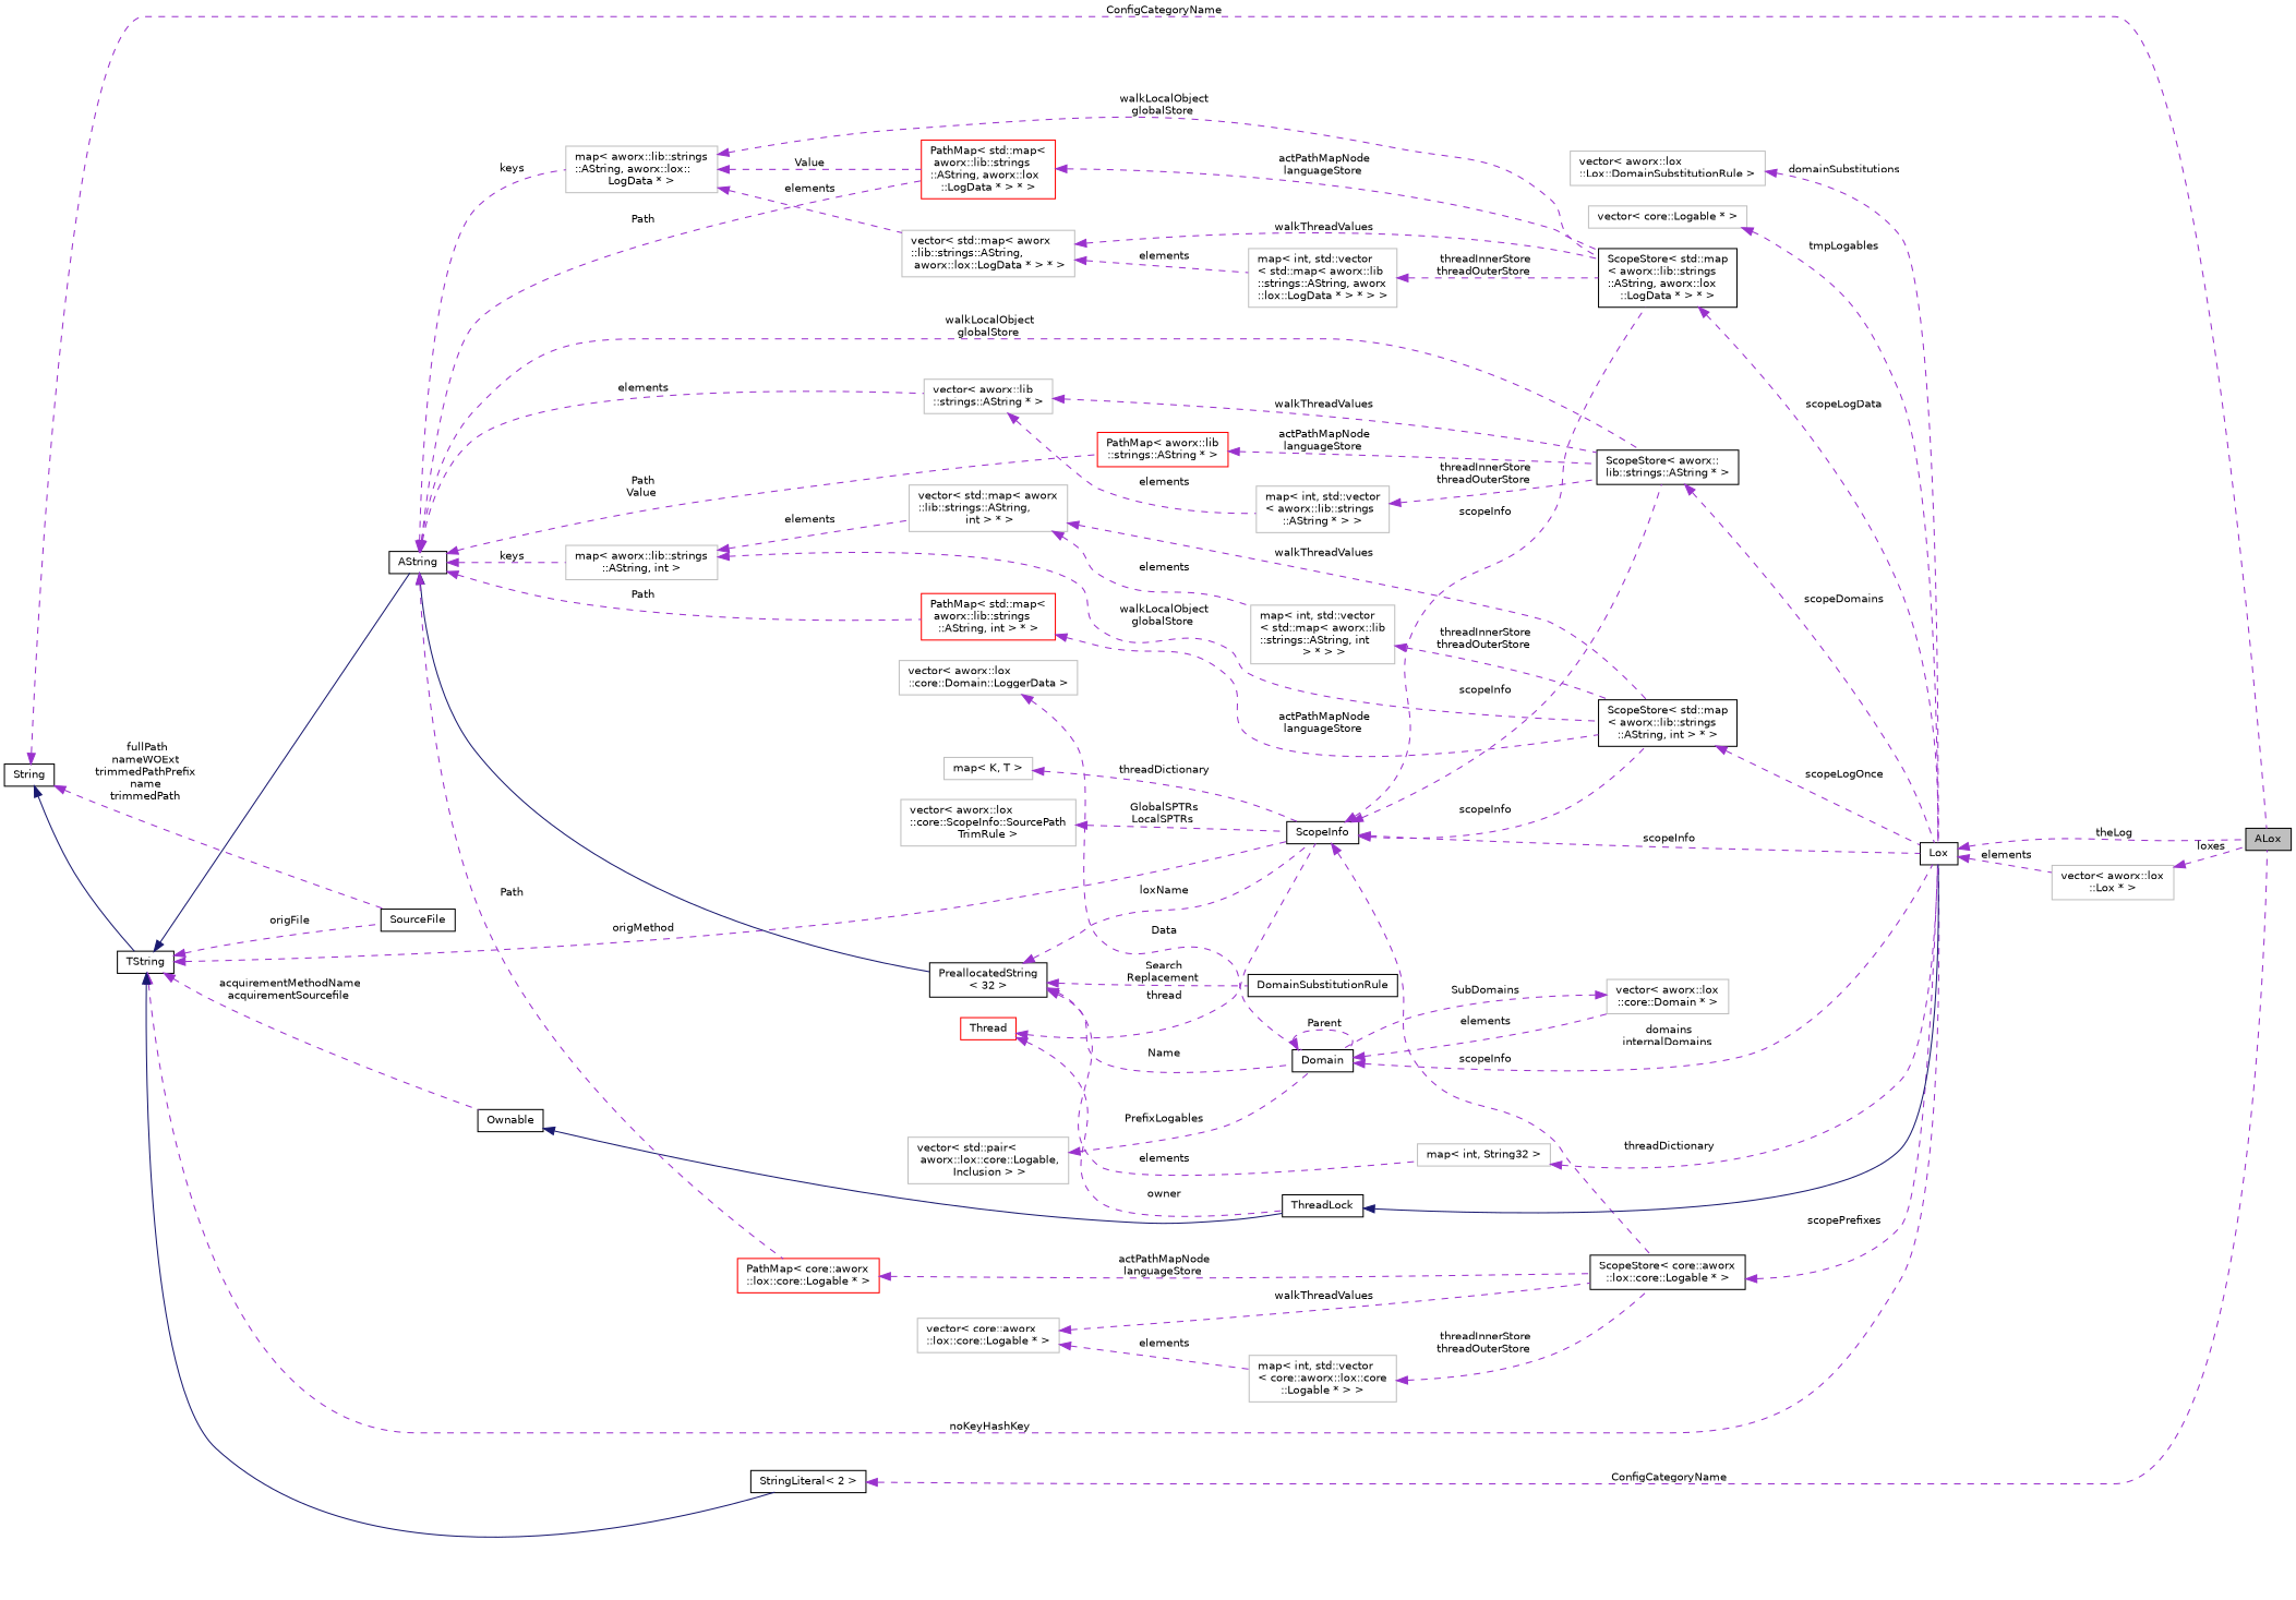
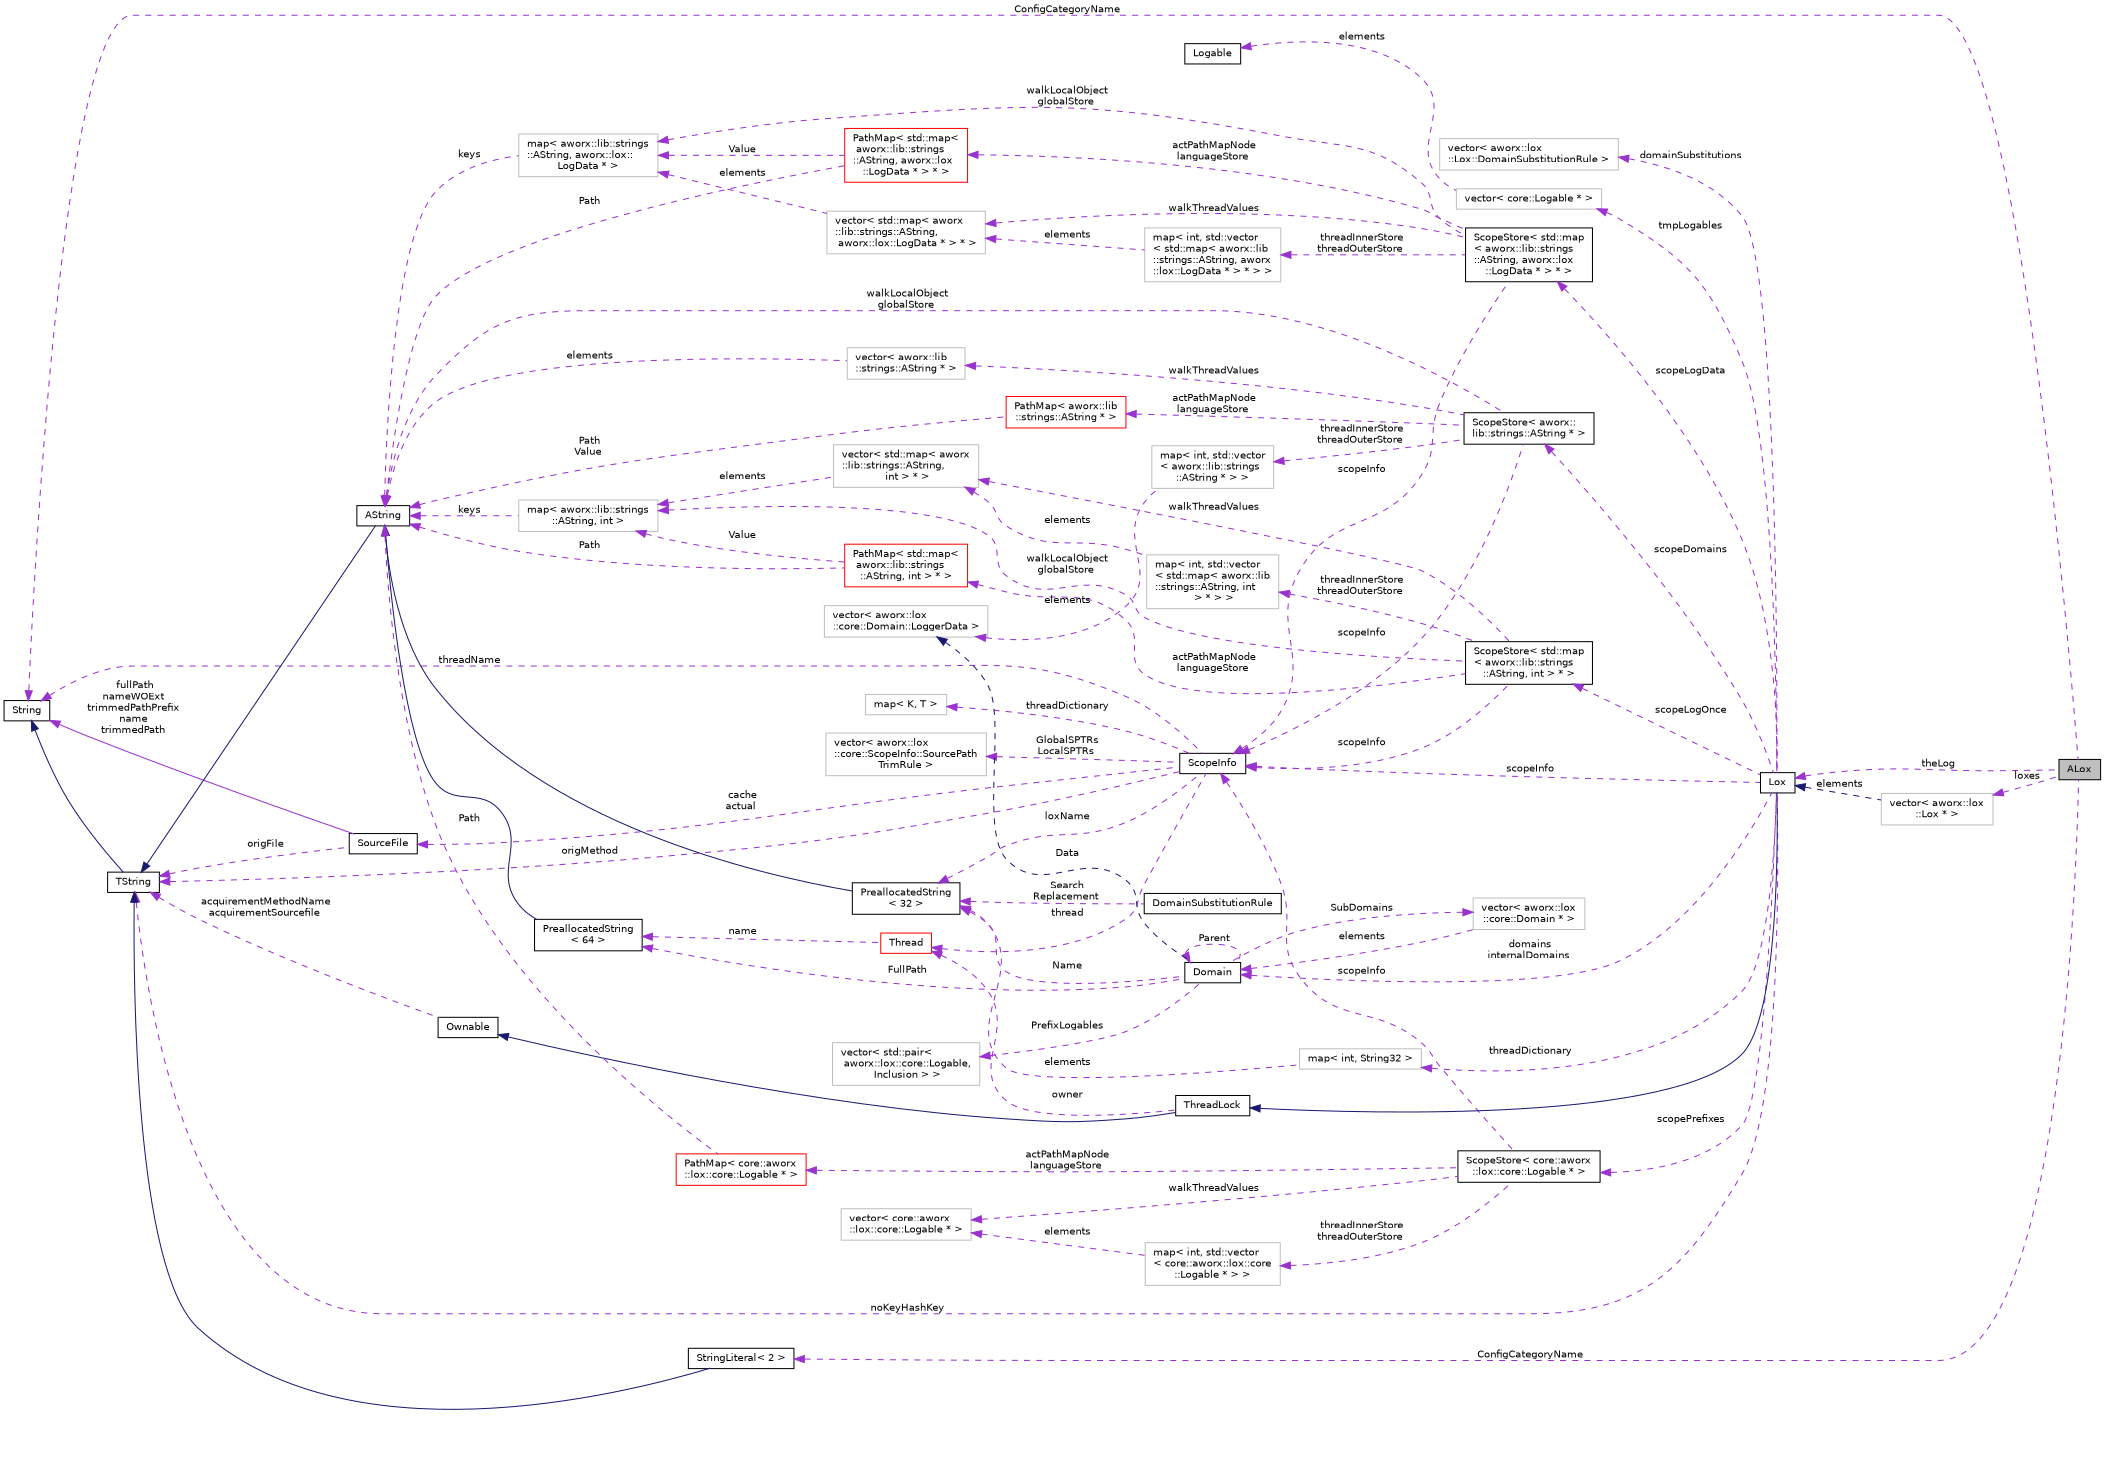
  digraph {
    rankdir=LR
    node [color=black fillcolor=white fontname=Helvetica fontsize=10 shape=record style=filled]
    edge [color=darkorchid3 dir=back fontname=Helvetica fontsize=10 labelfontname=Helvetica labelfontsize=10 style=dashed]
    n1 [fillcolor=grey75 fontcolor=black height=0.2 label=ALox width=0.4]
    n2 [height=0.2 label=String width=0.4]
    n3 [height=0.2 label=TString width=0.4]
    n4 [height=0.2 label=ScopeInfo width=0.4]
    n5 [height=0.2 label=SourceFile width=0.4]
    n6 [height=0.2 label=Lox width=0.4]
    n7 [height=0.2 label=Ownable width=0.4]
    n8 [height=0.2 label=AString width=0.4]
    n9 [height=0.2 label="StringLiteral\< 2 \>" width=0.4]
    n10 [height=0.2 label="ScopeStore\< aworx::\llib::strings::AString * \>" width=0.4]
    n11 [height=0.2 label="ScopeStore\< std::map\l\< aworx::lib::strings\l::AString, aworx::lox\l::LogData * \> * \>" width=0.4]
    n12 [height=0.2 label="ScopeStore\< std::map\l\< aworx::lib::strings\l::AString, int \> * \>" width=0.4]
    n13 [height=0.2 label="ScopeStore\< core::aworx\l::lox::core::Logable * \>" width=0.4]
    n14 [color=grey75 height=0.2 label="vector\< aworx::lox\l::Lox * \>" width=0.4]
    n15 [height=0.2 label=ThreadLock width=0.4]
+   n16 [height=0.2 label="PreallocatedString\l\< 64 \>" width=0.4]
    n17 [height=0.2 label="PreallocatedString\l\< 32 \>" width=0.4]
    n18 [color=grey75 height=0.2 label="map\< aworx::lib::strings\l::AString, aworx::lox::\lLogData * \>" width=0.4]
    n19 [color=red height=0.2 label="PathMap\< std::map\<\l aworx::lib::strings\l::AString, aworx::lox\l::LogData * \> * \>" width=0.4]
    n20 [color=red height=0.2 label="PathMap\< aworx::lib\l::strings::AString * \>" width=0.4]
    n21 [color=grey75 height=0.2 label="vector\< aworx::lib\l::strings::AString * \>" width=0.4]
    n22 [color=grey75 height=0.2 label="map\< aworx::lib::strings\l::AString, int \>" width=0.4]
    n23 [color=red height=0.2 label="PathMap\< std::map\<\l aworx::lib::strings\l::AString, int \> * \>" width=0.4]
    n24 [color=red height=0.2 label="PathMap\< core::aworx\l::lox::core::Logable * \>" width=0.4]
    n25 [color=red height=0.2 label=Thread width=0.4]
    n26 [height=0.2 label=Domain width=0.4]
    n27 [color=grey75 height=0.2 label="vector\< aworx::lox\l::core::Domain * \>" width=0.4]
    n28 [color=grey75 height=0.2 label="map\< int, String32 \>" width=0.4]
    n29 [height=0.2 label=DomainSubstitutionRule width=0.4]
    n30 [color=grey75 height=0.2 label="vector\< std::map\< aworx\l::lib::strings::AString,\l aworx::lox::LogData * \> * \>" width=0.4]
    n31 [color=grey75 height=0.2 label="map\< int, std::vector\l\< aworx::lib::strings\l::AString * \> \>" width=0.4]
    n32 [color=grey75 height=0.2 label="vector\< std::map\< aworx\l::lib::strings::AString,\l int \> * \>" width=0.4]
    n33 [color=grey75 height=0.2 label="map\< K, T \>" width=0.4]
    n34 [color=grey75 height=0.2 label="vector\< aworx::lox\l::core::ScopeInfo::SourcePath\lTrimRule \>" width=0.4]
    n35 [color=grey75 height=0.2 label="map\< int, std::vector\l\< std::map\< aworx::lib\l::strings::AString, aworx\l::lox::LogData * \> * \> \>" width=0.4]
    n36 [color=grey75 height=0.2 label="vector\< core::Logable * \>" width=0.4]
+   n37 [height=0.2 label=Logable width=0.4]
    n38 [color=grey75 height=0.2 label="vector\< aworx::lox\l::Lox::DomainSubstitutionRule \>" width=0.4]
    n39 [color=grey75 height=0.2 label="map\< int, std::vector\l\< std::map\< aworx::lib\l::strings::AString, int\l \> * \> \>" width=0.4]
    n40 [color=grey75 height=0.2 label="vector\< core::aworx\l::lox::core::Logable * \>" width=0.4]
    n41 [color=grey75 height=0.2 label="map\< int, std::vector\l\< core::aworx::lox::core\l::Logable * \> \>" width=0.4]
    n42 [color=grey75 height=0.2 label="vector\< aworx::lox\l::core::Domain::LoggerData \>" width=0.4]
    n43 [color=grey75 height=0.2 label="vector\< std::pair\<\l aworx::lox::core::Logable,\l Inclusion \> \>" width=0.4]
    n2 -> n1 [label=" ConfigCategoryName"]
    n2 -> n3 [color=midnightblue style=solid]
-   n2 -> n5 [label=" fullPath\nnameWOExt\ntrimmedPathPrefix\nname\ntrimmedPath"]
+   n2 -> n4 [label=" threadName"]
+   n2 -> n5 [label=" fullPath\nnameWOExt\ntrimmedPathPrefix\nname\ntrimmedPath" style=solid]
    n3 -> n4 [label=" origMethod"]
    n3 -> n5 [label=" origFile"]
    n3 -> n6 [label=" noKeyHashKey"]
    n3 -> n7 [label=" acquirementMethodName\nacquirementSourcefile"]
    n3 -> n8 [color=midnightblue style=solid]
    n3 -> n9 [color=midnightblue style=solid]
    n4 -> n6 [label=" scopeInfo"]
    n4 -> n10 [label=" scopeInfo"]
    n4 -> n11 [label=" scopeInfo"]
    n4 -> n12 [label=" scopeInfo"]
    n4 -> n13 [label=" scopeInfo"]
+   n5 -> n4 [label=" cache\nactual"]
    n6 -> n1 [label=" theLog"]
-   n6 -> n14 [label=" elements"]
+   n6 -> n14 [color=midnightblue label=" elements"]
    n7 -> n15 [color=midnightblue style=solid]
    n8 -> n10 [label=" walkLocalObject\nglobalStore"]
+   n8 -> n16 [color=midnightblue style=solid]
    n8 -> n17 [color=midnightblue style=solid]
    n8 -> n18 [label=" keys"]
    n8 -> n19 [label=" Path"]
    n8 -> n20 [label=" Path\nValue"]
    n8 -> n21 [label=" elements"]
    n8 -> n22 [label=" keys"]
    n8 -> n23 [label=" Path"]
    n8 -> n24 [label=" Path"]
    n9 -> n1 [label=" ConfigCategoryName"]
    n10 -> n6 [label=" scopeDomains"]
    n11 -> n6 [label=" scopeLogData"]
    n12 -> n6 [label=" scopeLogOnce"]
    n13 -> n6 [label=" scopePrefixes"]
    n14 -> n1 [label=" loxes"]
    n15 -> n6 [color=midnightblue style=solid]
+   n16 -> n25 [label=" name"]
+   n16 -> n26 [label=" FullPath"]
    n17 -> n4 [label=" loxName"]
    n17 -> n26 [label=" Name"]
    n17 -> n28 [label=" elements"]
    n17 -> n29 [label=" Search\nReplacement"]
    n18 -> n11 [label=" walkLocalObject\nglobalStore"]
    n18 -> n19 [label=" Value"]
    n18 -> n30 [label=" elements"]
    n19 -> n11 [label=" actPathMapNode\nlanguageStore"]
    n20 -> n10 [label=" actPathMapNode\nlanguageStore"]
    n21 -> n10 [label=" walkThreadValues"]
-   n21 -> n31 [label=" elements"]
+   n42 -> n31 [label=" elements"]
    n22 -> n12 [label=" walkLocalObject\nglobalStore"]
+   n22 -> n23 [label=" Value"]
    n22 -> n32 [label=" elements"]
    n23 -> n12 [label=" actPathMapNode\nlanguageStore"]
    n24 -> n13 [label=" actPathMapNode\nlanguageStore"]
    n25 -> n4 [label=" thread"]
    n25 -> n15 [label=" owner"]
    n26 -> n6 [label=" domains\ninternalDomains"]
    n26 -> n26 [label=" Parent"]
    n26 -> n27 [label=" elements"]
    n27 -> n26 [label=" SubDomains"]
    n28 -> n6 [label=" threadDictionary"]
    n30 -> n11 [label=" walkThreadValues"]
    n30 -> n35 [label=" elements"]
    n31 -> n10 [label=" threadInnerStore\nthreadOuterStore"]
    n32 -> n12 [label=" walkThreadValues"]
    n32 -> n39 [label=" elements"]
    n33 -> n4 [label=" threadDictionary"]
    n34 -> n4 [label=" GlobalSPTRs\nLocalSPTRs"]
    n35 -> n11 [label=" threadInnerStore\nthreadOuterStore"]
    n36 -> n6 [label=" tmpLogables"]
+   n37 -> n36 [label=" elements"]
    n38 -> n6 [label=" domainSubstitutions"]
    n39 -> n12 [label=" threadInnerStore\nthreadOuterStore"]
    n40 -> n13 [label=" walkThreadValues"]
    n40 -> n41 [label=" elements"]
    n41 -> n13 [label=" threadInnerStore\nthreadOuterStore"]
-   n42 -> n26 [label=" Data"]
+   n42 -> n26 [color=midnightblue label=" Data"]
    n43 -> n26 [label=" PrefixLogables"]
  }
